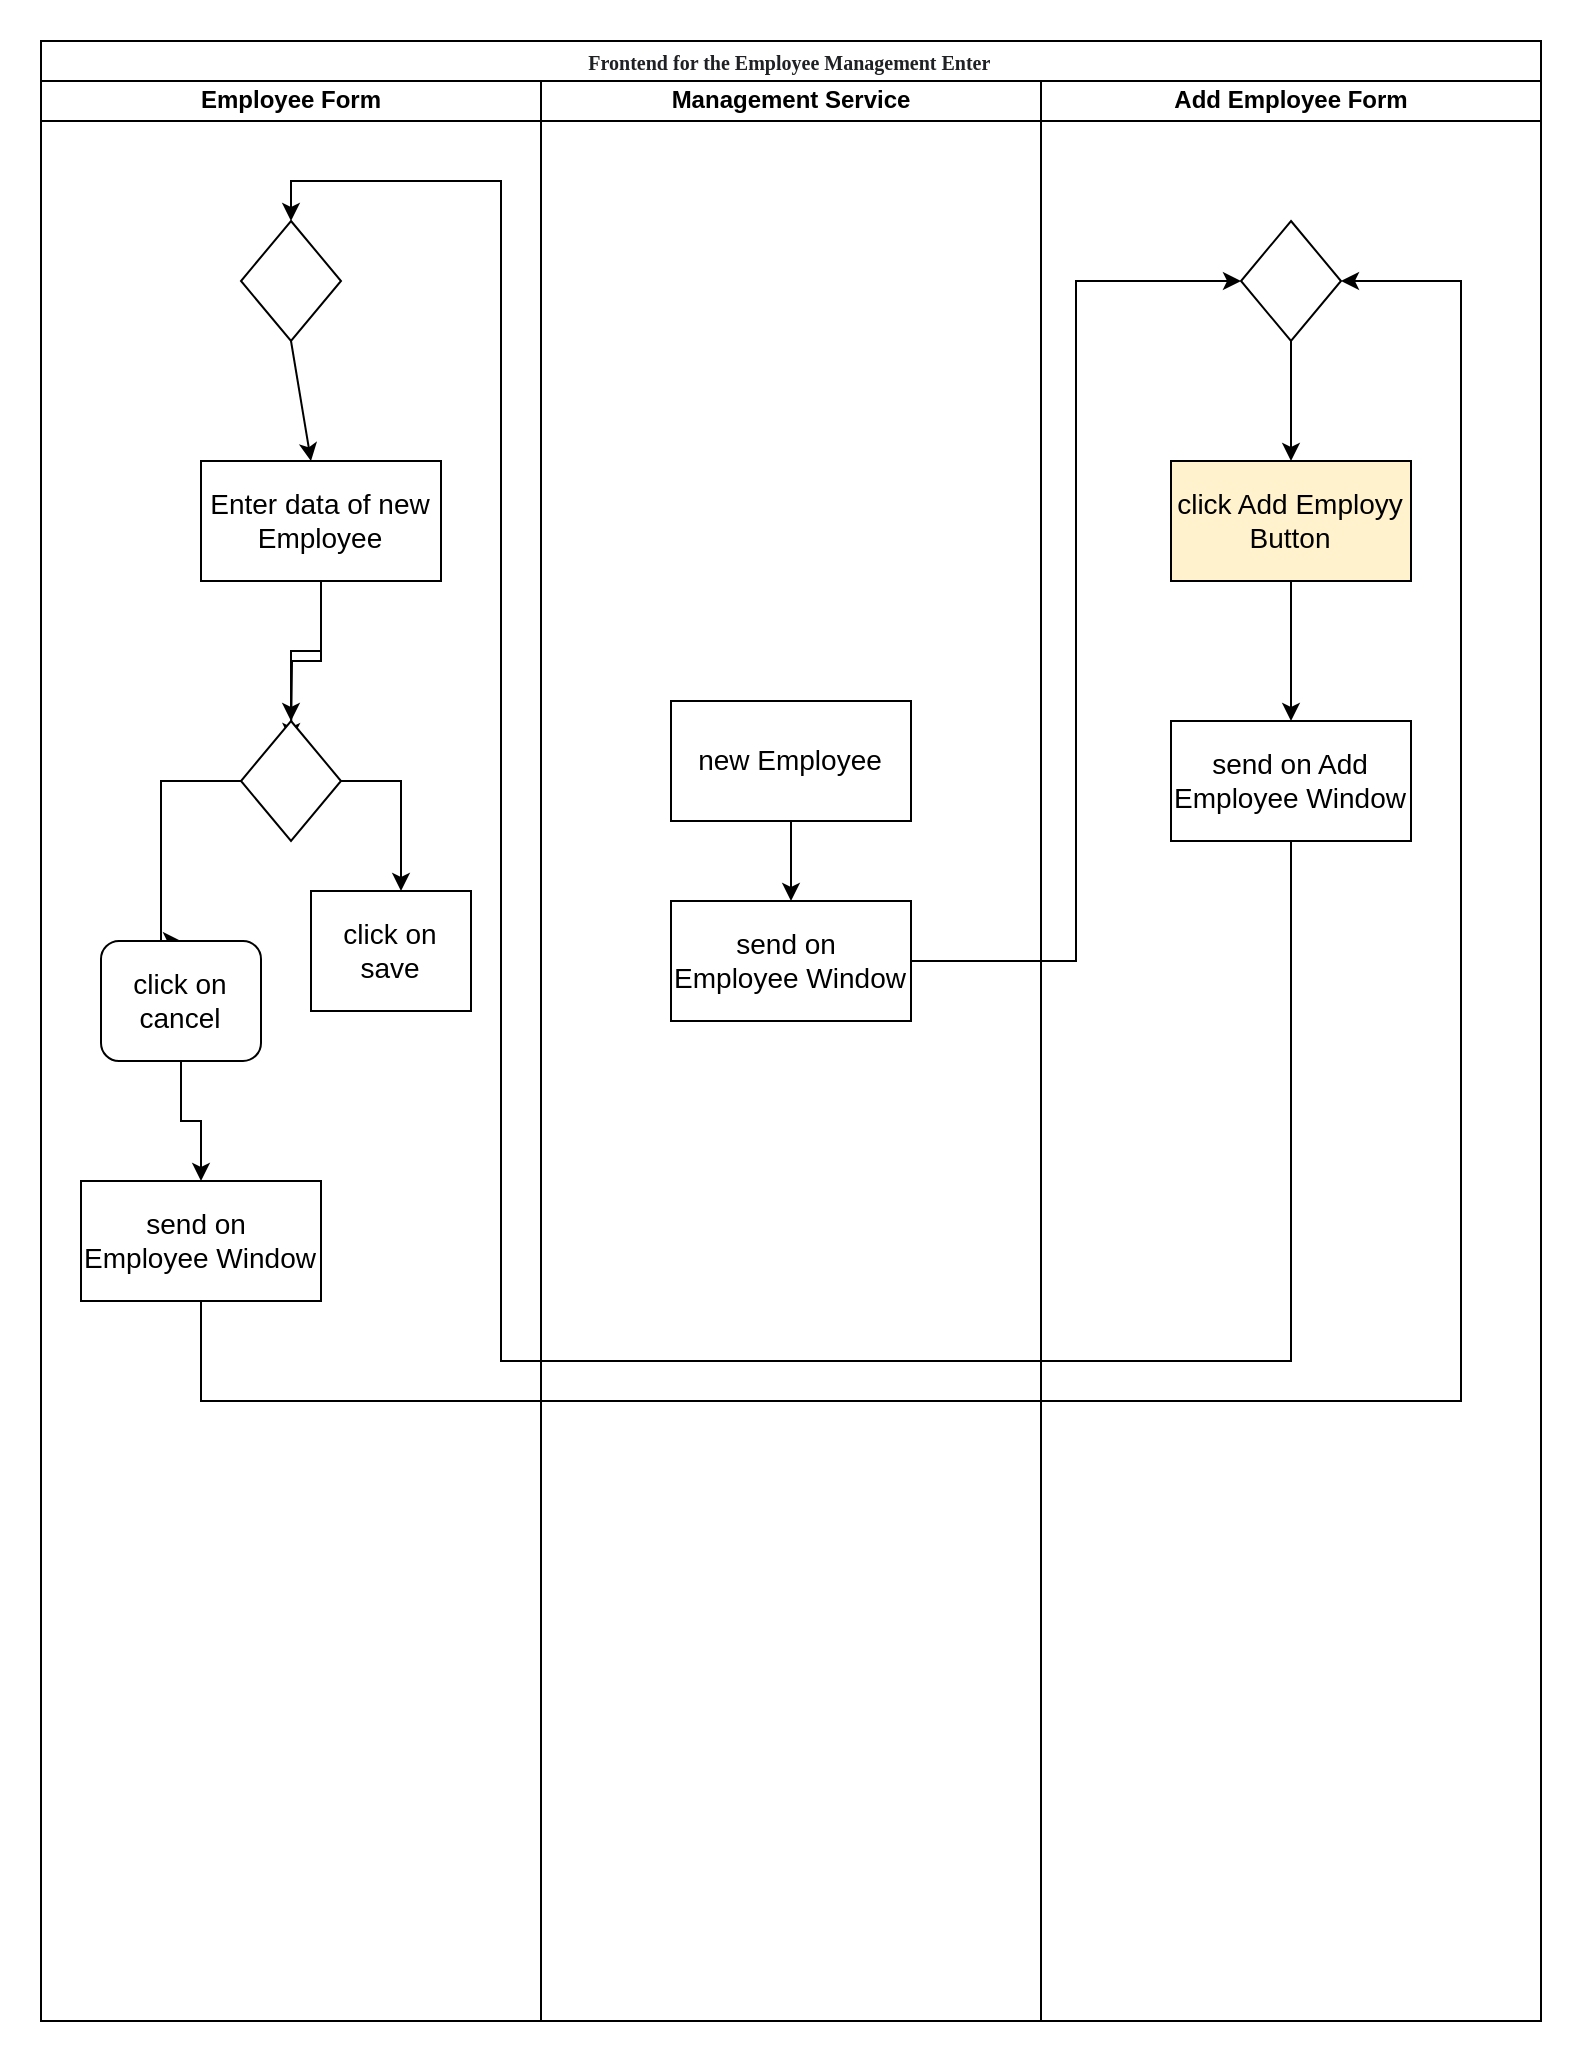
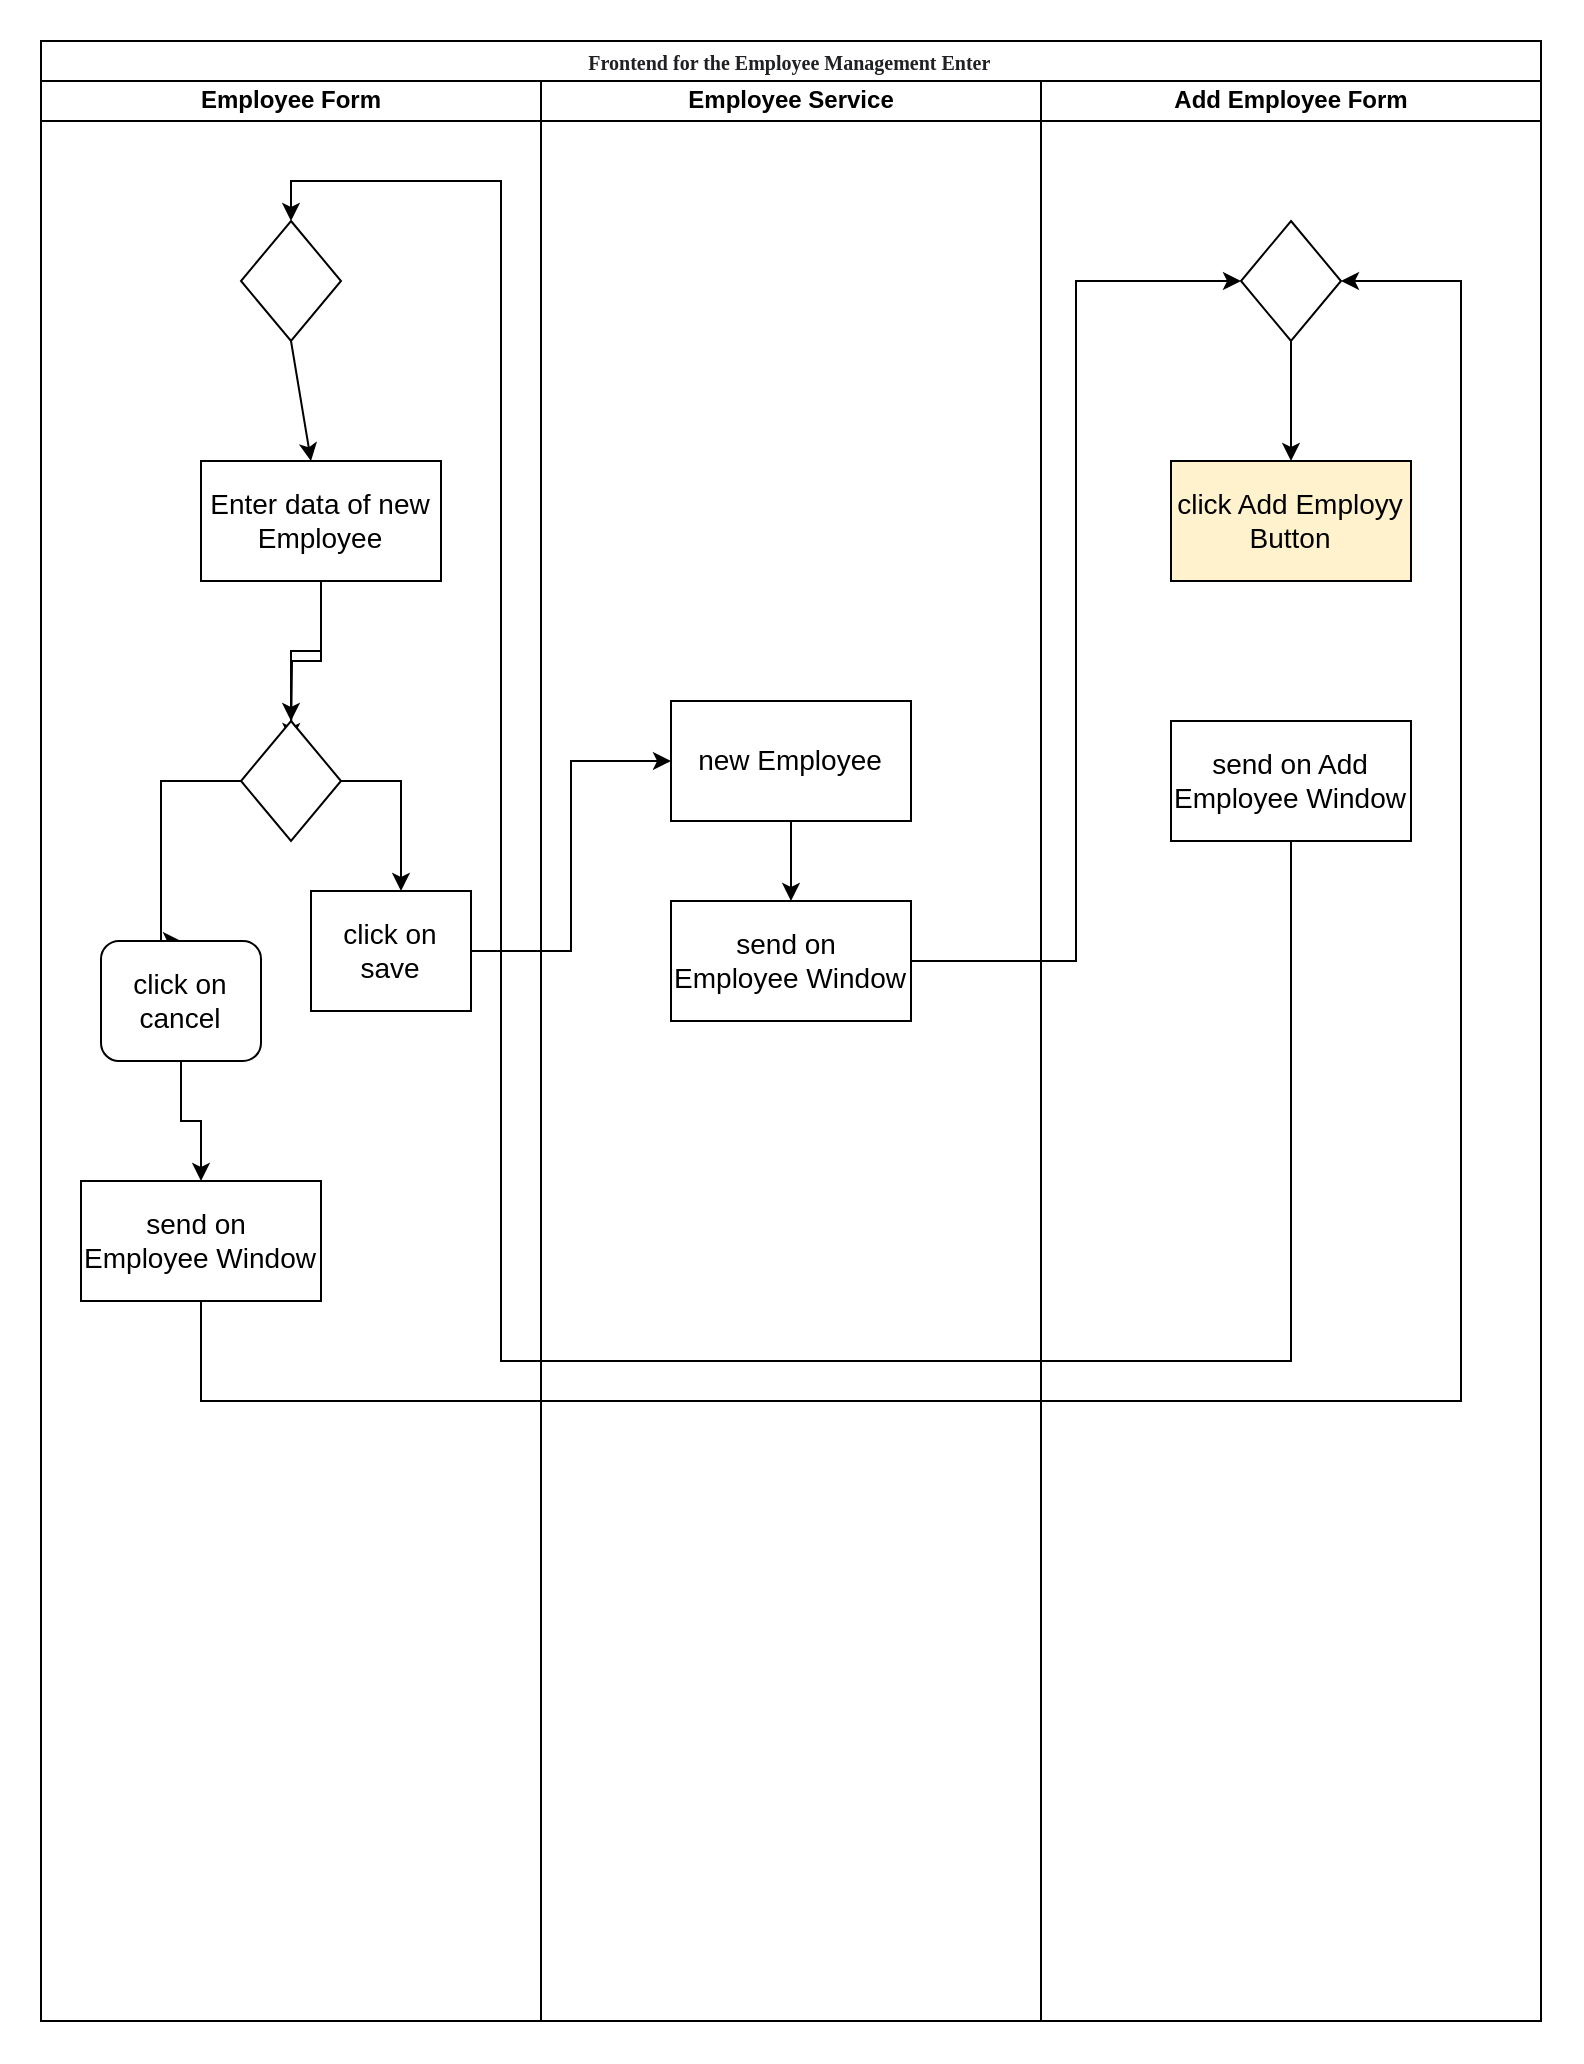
  <mxCell id="0" />
  <mxCell id="1" parent="0" />
  <mxCell id="2" value="&lt;pre class=&quot;tw-data-text tw-text-large tw-ta&quot; id=&quot;tw-target-text&quot; dir=&quot;ltr&quot; style=&quot;line-height: 36px ; border: none ; padding: 2px 0.14em 2px 0px ; position: relative ; margin-top: -2px ; margin-bottom: -2px ; resize: none ; font-family: inherit ; overflow: hidden ; width: 270px ; overflow-wrap: break-word ; color: rgb(32 , 33 , 36)&quot;&gt;&lt;span class=&quot;Y2IQFc&quot; lang=&quot;en&quot;&gt;&lt;font style=&quot;line-height: 2.97 ; font-size: 10px&quot;&gt;Frontend for the Employee Management Enter&lt;/font&gt;&lt;/span&gt;&lt;/pre&gt;" style="swimlane;html=1;childLayout=stackLayout;startSize=20;rounded=0;shadow=0;comic=0;labelBackgroundColor=none;strokeWidth=1;fontFamily=Verdana;fontSize=12;align=center;" parent="1" vertex="1"><mxGeometry x="20" y="20" width="750" height="990" as="geometry" /></mxCell>
  <mxCell id="3" value="Employee Form" style="swimlane;html=1;startSize=20;" parent="2" vertex="1"><mxGeometry y="20" width="250" height="970" as="geometry" /></mxCell>
  <mxCell id="4" value="" style="rhombus;whiteSpace=wrap;html=1;fontSize=10;" vertex="1" parent="3"><mxGeometry x="100" y="70" width="50" height="60" as="geometry" /></mxCell>
  <mxCell id="5" value="" style="edgeStyle=orthogonalEdgeStyle;rounded=0;orthogonalLoop=1;jettySize=auto;html=1;fontSize=14;" edge="1" parent="3" source="6" target="11"><mxGeometry relative="1" as="geometry" /></mxCell>
  <mxCell id="6" value="&lt;font style=&quot;font-size: 14px&quot;&gt;Enter data of new Employee&lt;/font&gt;" style="rounded=0;whiteSpace=wrap;html=1;fontSize=10;" vertex="1" parent="3"><mxGeometry x="80" y="190" width="120" height="60" as="geometry" /></mxCell>
  <mxCell id="7" value="" style="endArrow=classic;html=1;rounded=0;fontSize=10;exitX=0.5;exitY=1;exitDx=0;exitDy=0;" edge="1" parent="3" source="4" target="6"><mxGeometry width="50" height="50" relative="1" as="geometry"><mxPoint x="-500" y="470" as="sourcePoint" /><mxPoint x="-415" y="150" as="targetPoint" /></mxGeometry></mxCell>
  <mxCell id="8" style="edgeStyle=orthogonalEdgeStyle;rounded=0;orthogonalLoop=1;jettySize=auto;html=1;entryX=0.5;entryY=0;entryDx=0;entryDy=0;fontSize=14;" edge="1" parent="3" source="6"><mxGeometry relative="1" as="geometry"><mxPoint x="125" y="330" as="targetPoint" /></mxGeometry></mxCell>
  <mxCell id="9" style="edgeStyle=orthogonalEdgeStyle;rounded=0;orthogonalLoop=1;jettySize=auto;html=1;entryX=0.5;entryY=0;entryDx=0;entryDy=0;fontSize=14;" edge="1" parent="3" source="11" target="13"><mxGeometry relative="1" as="geometry"><Array as="points"><mxPoint x="60" y="350" /></Array></mxGeometry></mxCell>
  <mxCell id="10" style="edgeStyle=orthogonalEdgeStyle;rounded=0;orthogonalLoop=1;jettySize=auto;html=1;fontSize=14;" edge="1" parent="3" source="11" target="14"><mxGeometry relative="1" as="geometry"><Array as="points"><mxPoint x="180" y="350" /></Array></mxGeometry></mxCell>
  <mxCell id="11" value="" style="rhombus;whiteSpace=wrap;html=1;fontSize=10;" vertex="1" parent="3"><mxGeometry x="100" y="320" width="50" height="60" as="geometry" /></mxCell>
  <mxCell id="12" style="edgeStyle=orthogonalEdgeStyle;rounded=0;orthogonalLoop=1;jettySize=auto;html=1;entryX=0.5;entryY=0;entryDx=0;entryDy=0;fontSize=14;" edge="1" parent="3" source="13" target="15"><mxGeometry relative="1" as="geometry" /></mxCell>
  <mxCell id="13" value="click on cancel" style="whiteSpace=wrap;html=1;fontSize=14;rounded=1;" vertex="1" parent="3"><mxGeometry x="30" y="430" width="80" height="60" as="geometry" /></mxCell>
  <mxCell id="14" value="click on save" style="rounded=0;whiteSpace=wrap;html=1;fontSize=14;" vertex="1" parent="3"><mxGeometry x="135" y="405" width="80" height="60" as="geometry" /></mxCell>
  <mxCell id="15" value="send on&amp;nbsp; Employee Window" style="rounded=0;whiteSpace=wrap;html=1;fontSize=14;" vertex="1" parent="3"><mxGeometry x="20" y="550" width="120" height="60" as="geometry" /></mxCell>
- <mxCell id="16" value="Management Service" style="swimlane;html=1;startSize=20;" parent="2" vertex="1"><mxGeometry x="250" y="20" width="250" height="970" as="geometry" /></mxCell>
+ <mxCell id="16" value="Employee Service" style="swimlane;html=1;startSize=20;" parent="2" vertex="1"><mxGeometry x="250" y="20" width="250" height="970" as="geometry" /></mxCell>
  <mxCell id="17" style="edgeStyle=orthogonalEdgeStyle;rounded=0;orthogonalLoop=1;jettySize=auto;html=1;fontSize=14;" edge="1" parent="16" source="18" target="19"><mxGeometry relative="1" as="geometry" /></mxCell>
  <mxCell id="18" value="new Employee" style="rounded=0;whiteSpace=wrap;html=1;fontSize=14;" vertex="1" parent="16"><mxGeometry x="65" y="310" width="120" height="60" as="geometry" /></mxCell>
  <mxCell id="19" value="send on&amp;nbsp; Employee Window" style="rounded=0;whiteSpace=wrap;html=1;fontSize=14;" vertex="1" parent="16"><mxGeometry x="65" y="410" width="120" height="60" as="geometry" /></mxCell>
  <mxCell id="20" value="Add Employee Form" style="swimlane;html=1;startSize=20;" parent="2" vertex="1"><mxGeometry x="500" y="20" width="250" height="970" as="geometry" /></mxCell>
  <mxCell id="21" style="edgeStyle=none;rounded=0;html=1;dashed=1;labelBackgroundColor=none;startArrow=none;startFill=0;startSize=5;endArrow=oval;endFill=0;endSize=5;jettySize=auto;orthogonalLoop=1;strokeWidth=1;fontFamily=Verdana;fontSize=12" parent="20" edge="1"><mxGeometry relative="1" as="geometry"><mxPoint x="122.955" y="238" as="targetPoint" /></mxGeometry></mxCell>
  <mxCell id="22" style="edgeStyle=none;rounded=0;html=1;dashed=1;labelBackgroundColor=none;startArrow=none;startFill=0;startSize=5;endArrow=oval;endFill=0;endSize=5;jettySize=auto;orthogonalLoop=1;strokeWidth=1;fontFamily=Verdana;fontSize=12" parent="20" edge="1"><mxGeometry relative="1" as="geometry"><mxPoint x="139.231" y="360" as="targetPoint" /></mxGeometry></mxCell>
  <mxCell id="23" value="" style="rhombus;whiteSpace=wrap;html=1;fontSize=10;" vertex="1" parent="20"><mxGeometry x="100" y="70" width="50" height="60" as="geometry" /></mxCell>
- <mxCell id="24" style="edgeStyle=orthogonalEdgeStyle;rounded=0;orthogonalLoop=1;jettySize=auto;html=1;entryX=0.5;entryY=0;entryDx=0;entryDy=0;fontSize=14;" edge="1" parent="20" source="25" target="27"><mxGeometry relative="1" as="geometry" /></mxCell>
  <mxCell id="25" value="&lt;font style=&quot;font-size: 14px&quot;&gt;click Add Employy Button&lt;/font&gt;" style="rounded=0;whiteSpace=wrap;html=1;fontSize=10;fillColor=#fff2cc;" vertex="1" parent="20"><mxGeometry x="65" y="190" width="120" height="60" as="geometry" /></mxCell>
  <mxCell id="26" value="" style="endArrow=classic;html=1;rounded=0;fontSize=10;exitX=0.5;exitY=1;exitDx=0;exitDy=0;" edge="1" parent="20" source="23" target="25"><mxGeometry width="50" height="50" relative="1" as="geometry"><mxPoint x="40" y="510" as="sourcePoint" /><mxPoint x="125" y="190" as="targetPoint" /></mxGeometry></mxCell>
  <mxCell id="27" value="send on Add Employee Window" style="rounded=0;whiteSpace=wrap;html=1;fontSize=14;" vertex="1" parent="20"><mxGeometry x="65" y="320" width="120" height="60" as="geometry" /></mxCell>
  <mxCell id="28" style="edgeStyle=orthogonalEdgeStyle;rounded=0;orthogonalLoop=1;jettySize=auto;html=1;entryX=0.5;entryY=0;entryDx=0;entryDy=0;fontSize=14;" edge="1" parent="2" source="27" target="4"><mxGeometry relative="1" as="geometry"><Array as="points"><mxPoint x="625" y="660" /><mxPoint x="230" y="660" /><mxPoint x="230" y="70" /><mxPoint x="125" y="70" /></Array></mxGeometry></mxCell>
  <mxCell id="29" style="edgeStyle=orthogonalEdgeStyle;rounded=0;orthogonalLoop=1;jettySize=auto;html=1;entryX=1;entryY=0.5;entryDx=0;entryDy=0;fontSize=14;" edge="1" parent="2" source="15" target="23"><mxGeometry relative="1" as="geometry"><Array as="points"><mxPoint x="80" y="680" /><mxPoint x="710" y="680" /><mxPoint x="710" y="120" /></Array></mxGeometry></mxCell>
+ <mxCell id="30" style="edgeStyle=orthogonalEdgeStyle;rounded=0;orthogonalLoop=1;jettySize=auto;html=1;entryX=0;entryY=0.5;entryDx=0;entryDy=0;fontSize=14;" edge="1" parent="2" source="14" target="18"><mxGeometry relative="1" as="geometry" /></mxCell>
  <mxCell id="31" style="edgeStyle=orthogonalEdgeStyle;rounded=0;orthogonalLoop=1;jettySize=auto;html=1;entryX=0;entryY=0.5;entryDx=0;entryDy=0;fontSize=14;" edge="1" parent="2" source="19" target="23"><mxGeometry relative="1" as="geometry" /></mxCell>
